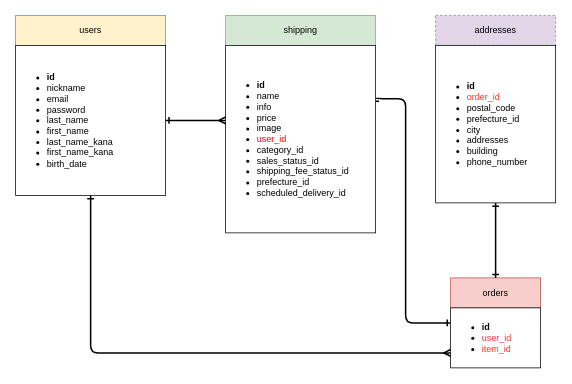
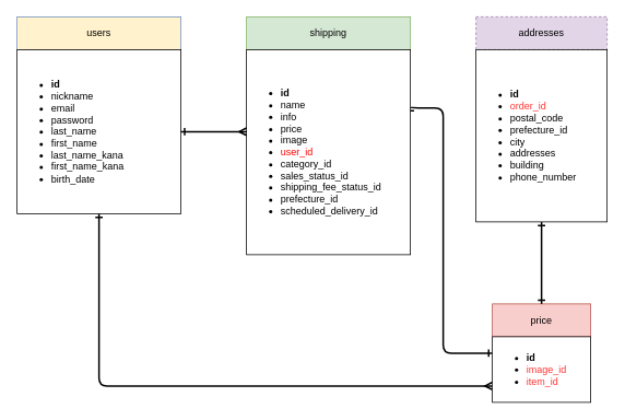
  <mxCell id="0" />
  <mxCell id="1" parent="0" />
  <mxCell id="2" value="users" style="rounded=0;whiteSpace=wrap;html=1;fillColor=#fff2cc;strokeColor=#6c8ebf;" parent="1" vertex="1"><mxGeometry x="20" y="20" width="200" height="40" as="geometry" /></mxCell>
  <mxCell id="3" value="&lt;ul&gt;&lt;li style=&quot;&quot;&gt;&lt;b&gt;id&lt;/b&gt;&lt;/li&gt;&lt;li style=&quot;&quot;&gt;nickname&lt;/li&gt;&lt;li style=&quot;&quot;&gt;email&lt;/li&gt;&lt;li style=&quot;&quot;&gt;password&lt;/li&gt;&lt;li style=&quot;&quot;&gt;last_name&lt;/li&gt;&lt;li style=&quot;&quot;&gt;first_name&lt;/li&gt;&lt;li style=&quot;&quot;&gt;last_name_kana&lt;/li&gt;&lt;li style=&quot;&quot;&gt;first_name_kana&lt;/li&gt;&lt;li style=&quot;&quot;&gt;birth_date&lt;/li&gt;&lt;/ul&gt;" style="rounded=0;whiteSpace=wrap;html=1;strokeColor=default;align=left;" vertex="1" parent="1"><mxGeometry x="20" y="60" width="200" height="200" as="geometry" /></mxCell>
  <mxCell id="4" value="shipping" style="rounded=0;whiteSpace=wrap;html=1;fillColor=#d5e8d4;strokeColor=#82b366;" vertex="1" parent="1"><mxGeometry x="300" y="20" width="200" height="40" as="geometry" /></mxCell>
  <mxCell id="5" style="html=1;exitX=1;exitY=0.25;exitDx=0;exitDy=0;entryX=0;entryY=0.25;entryDx=0;entryDy=0;elbow=vertical;startArrow=ERone;startFill=0;endArrow=ERone;endFill=0;strokeWidth=2;edgeStyle=orthogonalEdgeStyle;" edge="1" parent="1" target="10"><mxGeometry relative="1" as="geometry"><mxPoint x="500" y="130" as="sourcePoint" /><mxPoint x="600" y="437.5" as="targetPoint" /><Array as="points"><mxPoint x="540" y="131" /><mxPoint x="540" y="430" /></Array></mxGeometry></mxCell>
  <mxCell id="6" value="&lt;ul&gt;&lt;li style=&quot;&quot;&gt;&lt;b&gt;id&lt;/b&gt;&lt;/li&gt;&lt;li style=&quot;&quot;&gt;name&lt;/li&gt;&lt;li style=&quot;&quot;&gt;info&lt;/li&gt;&lt;li style=&quot;&quot;&gt;price&lt;/li&gt;&lt;li style=&quot;&quot;&gt;image&lt;/li&gt;&lt;li style=&quot;&quot;&gt;&lt;font style=&quot;color: light-dark(rgb(255, 0, 0), rgb(237, 237, 237));&quot;&gt;user_id&lt;/font&gt;&lt;/li&gt;&lt;li style=&quot;&quot;&gt;category_id&lt;/li&gt;&lt;li&gt;sales_status_id&lt;/li&gt;&lt;li&gt;shipping_fee_status_id&lt;/li&gt;&lt;li&gt;prefecture_id&lt;/li&gt;&lt;li&gt;scheduled_delivery_id&lt;/li&gt;&lt;/ul&gt;" style="rounded=0;whiteSpace=wrap;html=1;strokeColor=default;align=left;" vertex="1" parent="1"><mxGeometry x="300" y="60" width="200" height="250" as="geometry" /></mxCell>
- <mxCell id="7" value="orders" style="rounded=0;whiteSpace=wrap;html=1;fillColor=#f8cecc;strokeColor=#b85450;" vertex="1" parent="1"><mxGeometry x="600" y="370" width="120" height="40" as="geometry" /></mxCell>
+ <mxCell id="7" value="price" style="rounded=0;whiteSpace=wrap;html=1;fillColor=#f8cecc;strokeColor=#b85450;" vertex="1" parent="1"><mxGeometry x="600" y="370" width="120" height="40" as="geometry" /></mxCell>
  <mxCell id="8" style="edgeStyle=none;html=1;entryX=0.5;entryY=1;entryDx=0;entryDy=0;startArrow=ERone;startFill=0;endArrow=ERone;endFill=0;strokeWidth=2;exitX=0.5;exitY=0;exitDx=0;exitDy=0;" edge="1" parent="1" source="7" target="12"><mxGeometry relative="1" as="geometry"><Array as="points"><mxPoint x="660" y="340" /><mxPoint x="660" y="320" /></Array></mxGeometry></mxCell>
  <mxCell id="9" style="edgeStyle=orthogonalEdgeStyle;html=1;exitX=0;exitY=0.75;exitDx=0;exitDy=0;entryX=0.5;entryY=1;entryDx=0;entryDy=0;startArrow=ERmany;startFill=0;endArrow=ERone;endFill=0;strokeWidth=2;" edge="1" parent="1" source="10" target="3"><mxGeometry relative="1" as="geometry" /></mxCell>
- <mxCell id="10" value="&lt;ul&gt;&lt;li style=&quot;&quot;&gt;&lt;b&gt;id&lt;/b&gt;&lt;/li&gt;&lt;li style=&quot;&quot;&gt;&lt;font style=&quot;color: rgb(255, 51, 51);&quot;&gt;user_id&lt;/font&gt;&lt;/li&gt;&lt;li style=&quot;&quot;&gt;&lt;font style=&quot;color: rgb(255, 51, 51);&quot;&gt;item_id&lt;/font&gt;&lt;/li&gt;&lt;/ul&gt;" style="rounded=0;whiteSpace=wrap;html=1;strokeColor=default;align=left;" vertex="1" parent="1"><mxGeometry x="600" y="410" width="120" height="80" as="geometry" /></mxCell>
+ <mxCell id="10" value="&lt;ul&gt;&lt;li style=&quot;&quot;&gt;&lt;b&gt;id&lt;/b&gt;&lt;/li&gt;&lt;li style=&quot;&quot;&gt;&lt;font style=&quot;color: rgb(255, 51, 51);&quot;&gt;image_id&lt;/font&gt;&lt;/li&gt;&lt;li style=&quot;&quot;&gt;&lt;font style=&quot;color: rgb(255, 51, 51);&quot;&gt;item_id&lt;/font&gt;&lt;/li&gt;&lt;/ul&gt;" style="rounded=0;whiteSpace=wrap;html=1;strokeColor=default;align=left;" vertex="1" parent="1"><mxGeometry x="600" y="410" width="120" height="80" as="geometry" /></mxCell>
  <mxCell id="11" value="addresses" style="rounded=0;whiteSpace=wrap;html=1;fillColor=#e1d5e7;strokeColor=#9673a6;dashed=1;" vertex="1" parent="1"><mxGeometry x="580" y="20" width="160" height="40" as="geometry" /></mxCell>
  <mxCell id="12" value="&lt;ul&gt;&lt;li style=&quot;&quot;&gt;&lt;b&gt;id&lt;/b&gt;&lt;/li&gt;&lt;li style=&quot;&quot;&gt;&lt;font style=&quot;color: rgb(255, 51, 51);&quot;&gt;order_id&lt;/font&gt;&lt;/li&gt;&lt;li style=&quot;&quot;&gt;postal_code&lt;/li&gt;&lt;li style=&quot;&quot;&gt;prefecture_id&lt;/li&gt;&lt;li style=&quot;&quot;&gt;city&lt;/li&gt;&lt;li style=&quot;&quot;&gt;addresses&lt;/li&gt;&lt;li style=&quot;&quot;&gt;building&lt;/li&gt;&lt;li style=&quot;&quot;&gt;phone_number&lt;/li&gt;&lt;/ul&gt;" style="rounded=0;whiteSpace=wrap;html=1;strokeColor=default;align=left;" vertex="1" parent="1"><mxGeometry x="580" y="60" width="160" height="210" as="geometry" /></mxCell>
  <mxCell id="13" style="edgeStyle=none;html=1;exitX=1;exitY=0.5;exitDx=0;exitDy=0;strokeColor=default;endArrow=ERmany;endFill=0;startArrow=ERone;startFill=0;strokeWidth=2;" edge="1" parent="1" source="3"><mxGeometry relative="1" as="geometry"><mxPoint x="300" y="160" as="targetPoint" /></mxGeometry></mxCell>
